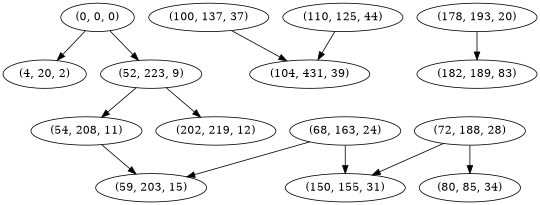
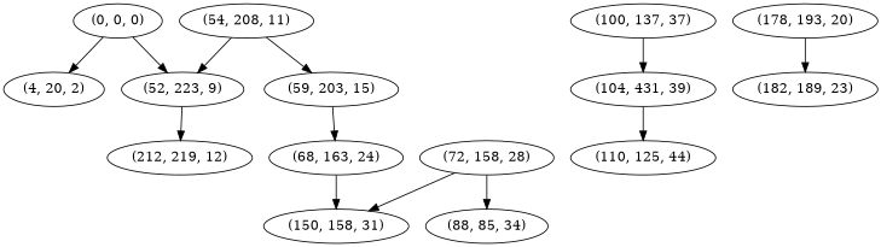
  digraph {
    "(0, 0, 0)"
    "(4, 20, 2)"
    "(52, 223, 9)"
    "(54, 208, 11)"
-   "(212, 219, 12)" [label="(202, 219, 12)"]
+   "(212, 219, 12)"
    "(59, 203, 15)"
    "(68, 163, 24)"
-   "(150, 155, 31)"
-   "(72, 158, 28)" [label="(72, 188, 28)"]
-   "(80, 85, 34)"
+   "(150, 155, 31)" [label="(150, 158, 31)"]
+   "(72, 158, 28)"
+   "(80, 85, 34)" [label="(88, 85, 34)"]
    n11 [label="(104, 431, 39)"]
    "(100, 137, 37)"
    "(110, 125, 44)"
    "(178, 193, 20)"
-   "(182, 189, 23)" [label="(182, 189, 83)"]
+   "(182, 189, 23)"
    "(0, 0, 0)" -> "(4, 20, 2)"
    "(0, 0, 0)" -> "(52, 223, 9)"
-   "(52, 223, 9)" -> "(54, 208, 11)"
+   "(54, 208, 11)" -> "(52, 223, 9)"
    "(52, 223, 9)" -> "(212, 219, 12)"
    "(54, 208, 11)" -> "(59, 203, 15)"
-   "(68, 163, 24)" -> "(59, 203, 15)"
+   "(59, 203, 15)" -> "(68, 163, 24)"
    "(68, 163, 24)" -> "(150, 155, 31)"
    "(72, 158, 28)" -> "(150, 155, 31)"
    "(72, 158, 28)" -> "(80, 85, 34)"
-   "(110, 125, 44)" -> n11
+   n11 -> "(110, 125, 44)"
    "(100, 137, 37)" -> n11
    "(178, 193, 20)" -> "(182, 189, 23)"
  }
